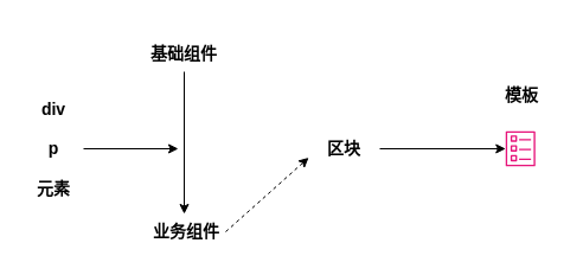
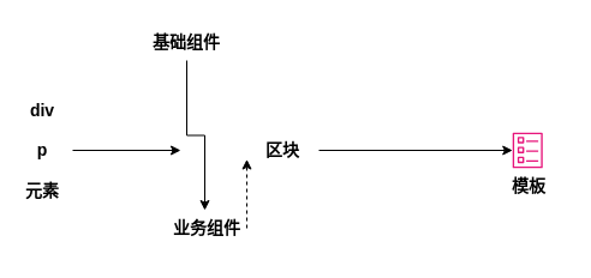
  <mxCell id="0" />
  <mxCell id="1" parent="0" />
- <mxCell id="2" value="&lt;span style=&quot;font-size: 14px;&quot;&gt;&lt;span style=&quot;font-size: 14px;&quot;&gt;div&lt;br style=&quot;font-size: 14px;&quot;&gt;&lt;br style=&quot;font-size: 14px;&quot;&gt;p&lt;br style=&quot;font-size: 14px;&quot;&gt;&lt;br style=&quot;font-size: 14px;&quot;&gt;元素&lt;br style=&quot;font-size: 14px;&quot;&gt;&lt;/span&gt;&lt;/span&gt;" style="text;html=1;align=center;verticalAlign=middle;whiteSpace=wrap;rounded=0;fontSize=14;fontStyle=1" vertex="1" parent="1"><mxGeometry x="20" y="70" width="50" height="110" as="geometry" /></mxCell>
+ <mxCell id="2" value="&lt;span style=&quot;font-size: 14px;&quot;&gt;&lt;span style=&quot;font-size: 14px;&quot;&gt;div&lt;br style=&quot;font-size: 14px;&quot;&gt;&lt;br style=&quot;font-size: 14px;&quot;&gt;p&lt;br style=&quot;font-size: 14px;&quot;&gt;&lt;br style=&quot;font-size: 14px;&quot;&gt;元素&lt;br style=&quot;font-size: 14px;&quot;&gt;&lt;/span&gt;&lt;/span&gt;" style="text;html=1;align=center;verticalAlign=middle;whiteSpace=wrap;rounded=0;fontSize=14;fontStyle=1" vertex="1" parent="1"><mxGeometry x="10" y="70" width="50" height="110" as="geometry" /></mxCell>
  <mxCell id="3" style="edgeStyle=orthogonalEdgeStyle;rounded=0;orthogonalLoop=1;jettySize=auto;html=1;exitX=0.5;exitY=1;exitDx=0;exitDy=0;entryX=0.5;entryY=0;entryDx=0;entryDy=0;" edge="1" parent="1" source="4" target="5"><mxGeometry relative="1" as="geometry" /></mxCell>
- <mxCell id="4" value="基础组件" style="text;html=1;align=center;verticalAlign=middle;whiteSpace=wrap;rounded=0;fontSize=14;fontStyle=1" vertex="1" parent="1"><mxGeometry x="120" y="30" width="70" height="30" as="geometry" /></mxCell>
- <mxCell id="5" value="&amp;nbsp;业务组件" style="text;html=1;align=center;verticalAlign=middle;whiteSpace=wrap;rounded=0;fontSize=14;fontStyle=1" vertex="1" parent="1"><mxGeometry x="120" y="180" width="70" height="30" as="geometry" /></mxCell>
- <mxCell id="6" value="区块" style="text;html=1;align=center;verticalAlign=middle;whiteSpace=wrap;rounded=0;fontSize=14;fontStyle=1" vertex="1" parent="1"><mxGeometry x="260" y="110" width="60" height="30" as="geometry" /></mxCell>
- <mxCell id="7" value="模板" style="text;html=1;align=center;verticalAlign=middle;whiteSpace=wrap;rounded=0;fontSize=14;fontStyle=1" vertex="1" parent="1"><mxGeometry x="410" y="65" width="60" height="30" as="geometry" /></mxCell>
+ <mxCell id="4" value="基础组件" style="text;html=1;align=center;verticalAlign=middle;whiteSpace=wrap;rounded=0;fontSize=14;fontStyle=1" vertex="1" parent="1"><mxGeometry x="120" y="20" width="70" height="30" as="geometry" /></mxCell>
+ <mxCell id="5" value="&amp;nbsp;业务组件" style="text;html=1;align=center;verticalAlign=middle;whiteSpace=wrap;rounded=0;fontSize=14;fontStyle=1" vertex="1" parent="1"><mxGeometry x="135" y="175" width="70" height="30" as="geometry" /></mxCell>
+ <mxCell id="6" value="区块" style="text;html=1;align=center;verticalAlign=middle;whiteSpace=wrap;rounded=0;fontSize=14;fontStyle=1" vertex="1" parent="1"><mxGeometry x="205" y="110" width="60" height="30" as="geometry" /></mxCell>
+ <mxCell id="7" value="模板" style="text;html=1;align=center;verticalAlign=middle;whiteSpace=wrap;rounded=0;fontSize=14;fontStyle=1" vertex="1" parent="1"><mxGeometry x="410" y="140" width="60" height="30" as="geometry" /></mxCell>
  <mxCell id="8" value="" style="endArrow=classic;html=1;rounded=0;entryX=0;entryY=0.75;entryDx=0;entryDy=0;exitX=1;exitY=0.5;exitDx=0;exitDy=0;dashed=1;" edge="1" parent="1" source="5" target="6"><mxGeometry width="50" height="50" relative="1" as="geometry"><mxPoint x="190" y="200" as="sourcePoint" /><mxPoint x="260" y="290" as="targetPoint" /></mxGeometry></mxCell>
  <mxCell id="9" value="" style="endArrow=classic;html=1;rounded=0;exitX=1;exitY=0.5;exitDx=0;exitDy=0;" edge="1" parent="1" source="6" target="11"><mxGeometry width="50" height="50" relative="1" as="geometry"><mxPoint x="190" y="180" as="sourcePoint" /><mxPoint x="240" y="130" as="targetPoint" /></mxGeometry></mxCell>
  <mxCell id="10" value="" style="endArrow=classic;html=1;rounded=0;exitX=1;exitY=0.5;exitDx=0;exitDy=0;" edge="1" parent="1" source="2"><mxGeometry width="50" height="50" relative="1" as="geometry"><mxPoint x="170" y="280" as="sourcePoint" /><mxPoint x="150" y="125" as="targetPoint" /></mxGeometry></mxCell>
  <mxCell id="11" value="" style="sketch=0;outlineConnect=0;fontColor=#232F3E;gradientColor=none;fillColor=#E7157B;strokeColor=none;dashed=0;verticalLabelPosition=bottom;verticalAlign=top;align=center;html=1;fontSize=12;fontStyle=0;aspect=fixed;pointerEvents=1;shape=mxgraph.aws4.template;" vertex="1" parent="1"><mxGeometry x="426.25" y="110" width="25" height="30" as="geometry" /></mxCell>
